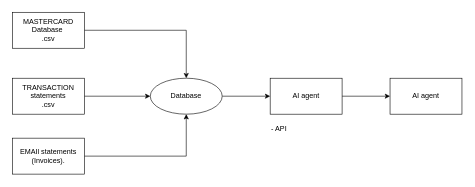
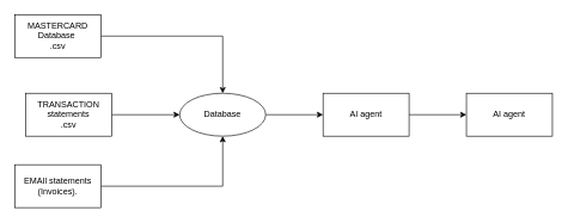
  <mxCell id="0" />
  <mxCell id="1" parent="0" />
  <mxCell id="2" value="" style="edgeStyle=orthogonalEdgeStyle;rounded=0;orthogonalLoop=1;jettySize=auto;html=1;" edge="1" parent="1" source="3" target="5"><mxGeometry relative="1" as="geometry" /></mxCell>
  <mxCell id="3" value="MASTERCARD Database&amp;nbsp;&lt;br&gt;.csv" style="rounded=0;whiteSpace=wrap;html=1;" vertex="1" parent="1"><mxGeometry x="20" y="20" width="120" height="60" as="geometry" /></mxCell>
  <mxCell id="4" value="" style="edgeStyle=orthogonalEdgeStyle;rounded=0;orthogonalLoop=1;jettySize=auto;html=1;" edge="1" parent="1" source="5" target="11"><mxGeometry relative="1" as="geometry" /></mxCell>
  <mxCell id="5" value="Database" style="ellipse;whiteSpace=wrap;html=1;" vertex="1" parent="1"><mxGeometry x="250" y="130" width="120" height="60" as="geometry" /></mxCell>
  <mxCell id="6" style="edgeStyle=orthogonalEdgeStyle;rounded=0;orthogonalLoop=1;jettySize=auto;html=1;" edge="1" parent="1" source="7" target="5"><mxGeometry relative="1" as="geometry" /></mxCell>
- <mxCell id="7" value="TRANSACTION&lt;br&gt;statements&lt;br&gt;.csv" style="rounded=0;whiteSpace=wrap;html=1;" vertex="1" parent="1"><mxGeometry x="20" y="130" width="120" height="60" as="geometry" /></mxCell>
+ <mxCell id="7" value="TRANSACTION&lt;br&gt;statements&lt;br&gt;.csv" style="rounded=0;whiteSpace=wrap;html=1;" vertex="1" parent="1"><mxGeometry x="35" y="130" width="120" height="60" as="geometry" /></mxCell>
  <mxCell id="8" style="edgeStyle=orthogonalEdgeStyle;rounded=0;orthogonalLoop=1;jettySize=auto;html=1;" edge="1" parent="1" source="9" target="5"><mxGeometry relative="1" as="geometry" /></mxCell>
  <mxCell id="9" value="EMAIl statements (Invoices)." style="rounded=0;whiteSpace=wrap;html=1;" vertex="1" parent="1"><mxGeometry x="20" y="230" width="120" height="60" as="geometry" /></mxCell>
  <mxCell id="10" value="" style="edgeStyle=orthogonalEdgeStyle;rounded=0;orthogonalLoop=1;jettySize=auto;html=1;" edge="1" parent="1" source="11" target="12"><mxGeometry relative="1" as="geometry" /></mxCell>
  <mxCell id="11" value="AI agent" style="rounded=0;whiteSpace=wrap;html=1;" vertex="1" parent="1"><mxGeometry x="450" y="130" width="120" height="60" as="geometry" /></mxCell>
  <mxCell id="12" value="AI agent" style="rounded=0;whiteSpace=wrap;html=1;" vertex="1" parent="1"><mxGeometry x="650" y="130" width="120" height="60" as="geometry" /></mxCell>
- <mxCell id="13" value="- API&amp;nbsp;" style="text;html=1;strokeColor=none;fillColor=none;align=left;verticalAlign=middle;whiteSpace=wrap;rounded=0;" vertex="1" parent="1"><mxGeometry x="450" y="200" width="60" height="30" as="geometry" /></mxCell>
